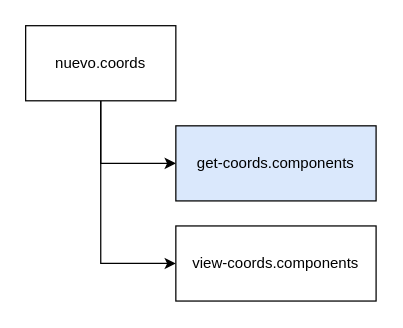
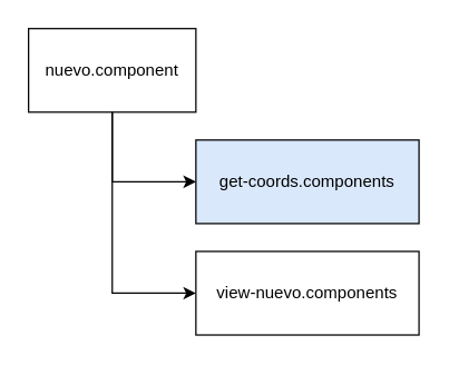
  <mxCell id="0" />
  <mxCell id="1" parent="0" />
  <mxCell id="2" style="edgeStyle=orthogonalEdgeStyle;rounded=0;orthogonalLoop=1;jettySize=auto;html=1;exitX=0.5;exitY=1;exitDx=0;exitDy=0;entryX=0;entryY=0.5;entryDx=0;entryDy=0;" edge="1" parent="1" source="4" target="5"><mxGeometry relative="1" as="geometry" /></mxCell>
  <mxCell id="3" style="edgeStyle=orthogonalEdgeStyle;rounded=0;orthogonalLoop=1;jettySize=auto;html=1;exitX=0.5;exitY=1;exitDx=0;exitDy=0;entryX=0;entryY=0.5;entryDx=0;entryDy=0;" edge="1" parent="1" source="4" target="6"><mxGeometry relative="1" as="geometry" /></mxCell>
- <mxCell id="4" value="nuevo.coords" style="rounded=0;whiteSpace=wrap;html=1;" vertex="1" parent="1"><mxGeometry x="20" y="20" width="120" height="60" as="geometry" /></mxCell>
+ <mxCell id="4" value="nuevo.component" style="rounded=0;whiteSpace=wrap;html=1;" vertex="1" parent="1"><mxGeometry x="20" y="20" width="120" height="60" as="geometry" /></mxCell>
  <mxCell id="5" value="get-coords.components" style="rounded=0;whiteSpace=wrap;html=1;fillColor=#dae8fc;" vertex="1" parent="1"><mxGeometry x="140" y="100" width="160" height="60" as="geometry" /></mxCell>
- <mxCell id="6" value="view-coords.components" style="rounded=0;whiteSpace=wrap;html=1;" vertex="1" parent="1"><mxGeometry x="140" y="180" width="160" height="60" as="geometry" /></mxCell>
+ <mxCell id="6" value="view-nuevo.components" style="rounded=0;whiteSpace=wrap;html=1;" vertex="1" parent="1"><mxGeometry x="140" y="180" width="160" height="60" as="geometry" /></mxCell>
